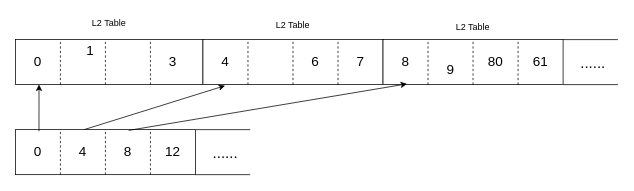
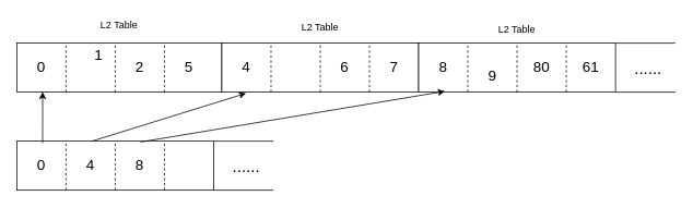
  <mxCell id="0" />
  <mxCell id="1" parent="0" />
  <mxCell id="2" value="" style="rounded=0;whiteSpace=wrap;html=1;" vertex="1" parent="1"><mxGeometry x="20" y="52" width="250" height="60" as="geometry" /></mxCell>
  <mxCell id="3" value="" style="endArrow=none;dashed=1;html=1;" edge="1" parent="1"><mxGeometry width="50" height="50" relative="1" as="geometry"><mxPoint x="80" y="112" as="sourcePoint" /><mxPoint x="80" y="52" as="targetPoint" /></mxGeometry></mxCell>
  <mxCell id="4" value="" style="endArrow=none;dashed=1;html=1;" edge="1" parent="1"><mxGeometry width="50" height="50" relative="1" as="geometry"><mxPoint x="140" y="112" as="sourcePoint" /><mxPoint x="140" y="52" as="targetPoint" /></mxGeometry></mxCell>
  <mxCell id="5" value="" style="endArrow=none;dashed=1;html=1;" edge="1" parent="1"><mxGeometry width="50" height="50" relative="1" as="geometry"><mxPoint x="200" y="112" as="sourcePoint" /><mxPoint x="200" y="52" as="targetPoint" /></mxGeometry></mxCell>
  <mxCell id="6" value="" style="rounded=0;whiteSpace=wrap;html=1;" vertex="1" parent="1"><mxGeometry x="270" y="52" width="240" height="60" as="geometry" /></mxCell>
  <mxCell id="7" value="" style="endArrow=none;dashed=1;html=1;" edge="1" parent="1"><mxGeometry width="50" height="50" relative="1" as="geometry"><mxPoint x="330" y="112" as="sourcePoint" /><mxPoint x="330" y="52" as="targetPoint" /></mxGeometry></mxCell>
  <mxCell id="8" value="" style="endArrow=none;dashed=1;html=1;" edge="1" parent="1"><mxGeometry width="50" height="50" relative="1" as="geometry"><mxPoint x="390" y="112" as="sourcePoint" /><mxPoint x="390" y="52" as="targetPoint" /></mxGeometry></mxCell>
  <mxCell id="9" value="" style="endArrow=none;dashed=1;html=1;" edge="1" parent="1"><mxGeometry width="50" height="50" relative="1" as="geometry"><mxPoint x="450" y="112" as="sourcePoint" /><mxPoint x="450" y="52" as="targetPoint" /></mxGeometry></mxCell>
  <mxCell id="10" value="" style="rounded=0;whiteSpace=wrap;html=1;" vertex="1" parent="1"><mxGeometry x="510" y="52" width="240" height="60" as="geometry" /></mxCell>
  <mxCell id="11" value="" style="endArrow=none;dashed=1;html=1;" edge="1" parent="1"><mxGeometry width="50" height="50" relative="1" as="geometry"><mxPoint x="570" y="112" as="sourcePoint" /><mxPoint x="570" y="52" as="targetPoint" /></mxGeometry></mxCell>
  <mxCell id="12" value="" style="endArrow=none;dashed=1;html=1;" edge="1" parent="1"><mxGeometry width="50" height="50" relative="1" as="geometry"><mxPoint x="630" y="112" as="sourcePoint" /><mxPoint x="630" y="52" as="targetPoint" /></mxGeometry></mxCell>
  <mxCell id="13" value="" style="endArrow=none;dashed=1;html=1;" edge="1" parent="1"><mxGeometry width="50" height="50" relative="1" as="geometry"><mxPoint x="690" y="112" as="sourcePoint" /><mxPoint x="690" y="52" as="targetPoint" /></mxGeometry></mxCell>
  <mxCell id="14" value="" style="endArrow=none;html=1;exitX=1;exitY=0;exitDx=0;exitDy=0;" edge="1" parent="1" source="10"><mxGeometry width="50" height="50" relative="1" as="geometry"><mxPoint x="880" y="62" as="sourcePoint" /><mxPoint x="823" y="52" as="targetPoint" /></mxGeometry></mxCell>
  <mxCell id="15" value="" style="endArrow=none;html=1;exitX=1;exitY=1;exitDx=0;exitDy=0;" edge="1" parent="1" source="10"><mxGeometry width="50" height="50" relative="1" as="geometry"><mxPoint x="860" y="192" as="sourcePoint" /><mxPoint x="823" y="112" as="targetPoint" /></mxGeometry></mxCell>
  <mxCell id="16" value="&lt;font style=&quot;font-size: 20px&quot;&gt;......&lt;/font&gt;" style="text;html=1;strokeColor=none;fillColor=none;align=center;verticalAlign=middle;whiteSpace=wrap;rounded=0;" vertex="1" parent="1"><mxGeometry x="770" y="72" width="40" height="20" as="geometry" /></mxCell>
  <mxCell id="17" value="&lt;font style=&quot;font-size: 18px&quot;&gt;0&lt;/font&gt;" style="text;html=1;strokeColor=none;fillColor=none;align=center;verticalAlign=middle;whiteSpace=wrap;rounded=0;" vertex="1" parent="1"><mxGeometry x="30" y="72" width="40" height="20" as="geometry" /></mxCell>
  <mxCell id="18" value="&lt;font style=&quot;font-size: 18px&quot;&gt;1&lt;/font&gt;" style="text;html=1;strokeColor=none;fillColor=none;align=center;verticalAlign=middle;whiteSpace=wrap;rounded=0;" vertex="1" parent="1"><mxGeometry x="100" y="57" width="40" height="20" as="geometry" /></mxCell>
- <mxCell id="20" value="&lt;font style=&quot;font-size: 18px&quot;&gt;3&lt;/font&gt;" style="text;html=1;strokeColor=none;fillColor=none;align=center;verticalAlign=middle;whiteSpace=wrap;rounded=0;" vertex="1" parent="1"><mxGeometry x="210" y="72" width="40" height="20" as="geometry" /></mxCell>
+ <mxCell id="19" value="&lt;font style=&quot;font-size: 18px&quot;&gt;2&lt;/font&gt;" style="text;html=1;strokeColor=none;fillColor=none;align=center;verticalAlign=middle;whiteSpace=wrap;rounded=0;" vertex="1" parent="1"><mxGeometry x="150" y="72" width="40" height="20" as="geometry" /></mxCell>
+ <mxCell id="20" value="&lt;font style=&quot;font-size: 18px&quot;&gt;5&lt;/font&gt;" style="text;html=1;strokeColor=none;fillColor=none;align=center;verticalAlign=middle;whiteSpace=wrap;rounded=0;" vertex="1" parent="1"><mxGeometry x="210" y="72" width="40" height="20" as="geometry" /></mxCell>
  <mxCell id="21" value="&lt;font style=&quot;font-size: 18px&quot;&gt;4&lt;/font&gt;" style="text;html=1;strokeColor=none;fillColor=none;align=center;verticalAlign=middle;whiteSpace=wrap;rounded=0;" vertex="1" parent="1"><mxGeometry x="280" y="72" width="40" height="20" as="geometry" /></mxCell>
  <mxCell id="22" value="&lt;font style=&quot;font-size: 18px&quot;&gt;6&lt;/font&gt;" style="text;html=1;strokeColor=none;fillColor=none;align=center;verticalAlign=middle;whiteSpace=wrap;rounded=0;" vertex="1" parent="1"><mxGeometry x="400" y="72" width="40" height="20" as="geometry" /></mxCell>
  <mxCell id="23" value="&lt;font style=&quot;font-size: 18px&quot;&gt;7&lt;/font&gt;" style="text;html=1;strokeColor=none;fillColor=none;align=center;verticalAlign=middle;whiteSpace=wrap;rounded=0;" vertex="1" parent="1"><mxGeometry x="460" y="72" width="40" height="20" as="geometry" /></mxCell>
  <mxCell id="24" value="&lt;font style=&quot;font-size: 18px&quot;&gt;8&lt;/font&gt;" style="text;html=1;strokeColor=none;fillColor=none;align=center;verticalAlign=middle;whiteSpace=wrap;rounded=0;" vertex="1" parent="1"><mxGeometry x="520" y="72" width="40" height="20" as="geometry" /></mxCell>
  <mxCell id="25" value="&lt;font style=&quot;font-size: 18px&quot;&gt;9&lt;/font&gt;" style="text;html=1;strokeColor=none;fillColor=none;align=center;verticalAlign=middle;whiteSpace=wrap;rounded=0;" vertex="1" parent="1"><mxGeometry x="580" y="82" width="40" height="20" as="geometry" /></mxCell>
  <mxCell id="26" value="&lt;font style=&quot;font-size: 18px&quot;&gt;61&lt;/font&gt;" style="text;html=1;strokeColor=none;fillColor=none;align=center;verticalAlign=middle;whiteSpace=wrap;rounded=0;" vertex="1" parent="1"><mxGeometry x="700" y="72" width="40" height="20" as="geometry" /></mxCell>
  <mxCell id="27" value="&lt;font style=&quot;font-size: 18px&quot;&gt;80&lt;/font&gt;" style="text;html=1;strokeColor=none;fillColor=none;align=center;verticalAlign=middle;whiteSpace=wrap;rounded=0;" vertex="1" parent="1"><mxGeometry x="640" y="72" width="40" height="20" as="geometry" /></mxCell>
  <mxCell id="28" value="" style="rounded=0;whiteSpace=wrap;html=1;" vertex="1" parent="1"><mxGeometry x="20" y="172" width="240" height="60" as="geometry" /></mxCell>
  <mxCell id="29" value="" style="endArrow=none;dashed=1;html=1;" edge="1" parent="1"><mxGeometry width="50" height="50" relative="1" as="geometry"><mxPoint x="80" y="232" as="sourcePoint" /><mxPoint x="80" y="172" as="targetPoint" /></mxGeometry></mxCell>
  <mxCell id="30" value="" style="endArrow=none;dashed=1;html=1;" edge="1" parent="1"><mxGeometry width="50" height="50" relative="1" as="geometry"><mxPoint x="140" y="232" as="sourcePoint" /><mxPoint x="140" y="172" as="targetPoint" /></mxGeometry></mxCell>
  <mxCell id="31" value="" style="endArrow=none;dashed=1;html=1;" edge="1" parent="1"><mxGeometry width="50" height="50" relative="1" as="geometry"><mxPoint x="200" y="232" as="sourcePoint" /><mxPoint x="200" y="172" as="targetPoint" /></mxGeometry></mxCell>
  <mxCell id="32" value="&lt;font style=&quot;font-size: 20px&quot;&gt;......&lt;/font&gt;" style="text;html=1;strokeColor=none;fillColor=none;align=center;verticalAlign=middle;whiteSpace=wrap;rounded=0;" vertex="1" parent="1"><mxGeometry x="280" y="192" width="40" height="20" as="geometry" /></mxCell>
  <mxCell id="33" value="&lt;font style=&quot;font-size: 18px&quot;&gt;0&lt;/font&gt;" style="text;html=1;strokeColor=none;fillColor=none;align=center;verticalAlign=middle;whiteSpace=wrap;rounded=0;" vertex="1" parent="1"><mxGeometry x="30" y="192" width="40" height="20" as="geometry" /></mxCell>
  <mxCell id="34" value="&lt;font style=&quot;font-size: 18px&quot;&gt;4&lt;/font&gt;" style="text;html=1;strokeColor=none;fillColor=none;align=center;verticalAlign=middle;whiteSpace=wrap;rounded=0;" vertex="1" parent="1"><mxGeometry x="90" y="192" width="40" height="20" as="geometry" /></mxCell>
- <mxCell id="35" value="&lt;font style=&quot;font-size: 18px&quot;&gt;12&lt;/font&gt;" style="text;html=1;strokeColor=none;fillColor=none;align=center;verticalAlign=middle;whiteSpace=wrap;rounded=0;" vertex="1" parent="1"><mxGeometry x="210" y="192" width="40" height="20" as="geometry" /></mxCell>
  <mxCell id="36" value="&lt;font style=&quot;font-size: 18px&quot;&gt;8&lt;/font&gt;" style="text;html=1;strokeColor=none;fillColor=none;align=center;verticalAlign=middle;whiteSpace=wrap;rounded=0;" vertex="1" parent="1"><mxGeometry x="150" y="192" width="40" height="20" as="geometry" /></mxCell>
  <mxCell id="37" value="" style="endArrow=none;html=1;exitX=1;exitY=0;exitDx=0;exitDy=0;" edge="1" parent="1"><mxGeometry width="50" height="50" relative="1" as="geometry"><mxPoint x="260" y="172" as="sourcePoint" /><mxPoint x="333" y="172" as="targetPoint" /></mxGeometry></mxCell>
  <mxCell id="38" value="" style="endArrow=none;html=1;exitX=1;exitY=0;exitDx=0;exitDy=0;" edge="1" parent="1"><mxGeometry width="50" height="50" relative="1" as="geometry"><mxPoint x="260" y="232" as="sourcePoint" /><mxPoint x="333" y="232" as="targetPoint" /></mxGeometry></mxCell>
  <mxCell id="39" value="" style="endArrow=classic;html=1;exitX=0.131;exitY=0.037;exitDx=0;exitDy=0;exitPerimeter=0;entryX=0.126;entryY=0.997;entryDx=0;entryDy=0;entryPerimeter=0;" edge="1" parent="1" source="28" target="2"><mxGeometry width="50" height="50" relative="1" as="geometry"><mxPoint x="380" y="182" as="sourcePoint" /><mxPoint x="430" y="132" as="targetPoint" /></mxGeometry></mxCell>
  <mxCell id="40" value="" style="endArrow=classic;html=1;exitX=0.384;exitY=-0.003;exitDx=0;exitDy=0;exitPerimeter=0;entryX=0.123;entryY=1.023;entryDx=0;entryDy=0;entryPerimeter=0;" edge="1" parent="1" source="28" target="6"><mxGeometry width="50" height="50" relative="1" as="geometry"><mxPoint x="400" y="182" as="sourcePoint" /><mxPoint x="450" y="132" as="targetPoint" /></mxGeometry></mxCell>
  <mxCell id="41" value="" style="endArrow=classic;html=1;" edge="1" parent="1"><mxGeometry width="50" height="50" relative="1" as="geometry"><mxPoint x="171" y="173" as="sourcePoint" /><mxPoint x="542" y="111" as="targetPoint" /></mxGeometry></mxCell>
  <mxCell id="42" value="L2 Table" style="text;html=1;strokeColor=none;fillColor=none;align=center;verticalAlign=middle;whiteSpace=wrap;rounded=0;" vertex="1" parent="1"><mxGeometry x="110" y="20" width="70" height="20" as="geometry" /></mxCell>
  <mxCell id="43" value="L2 Table" style="text;html=1;strokeColor=none;fillColor=none;align=center;verticalAlign=middle;whiteSpace=wrap;rounded=0;" vertex="1" parent="1"><mxGeometry x="355" y="23" width="70" height="20" as="geometry" /></mxCell>
  <mxCell id="44" value="L2 Table" style="text;html=1;strokeColor=none;fillColor=none;align=center;verticalAlign=middle;whiteSpace=wrap;rounded=0;" vertex="1" parent="1"><mxGeometry x="595" y="26" width="70" height="20" as="geometry" /></mxCell>
